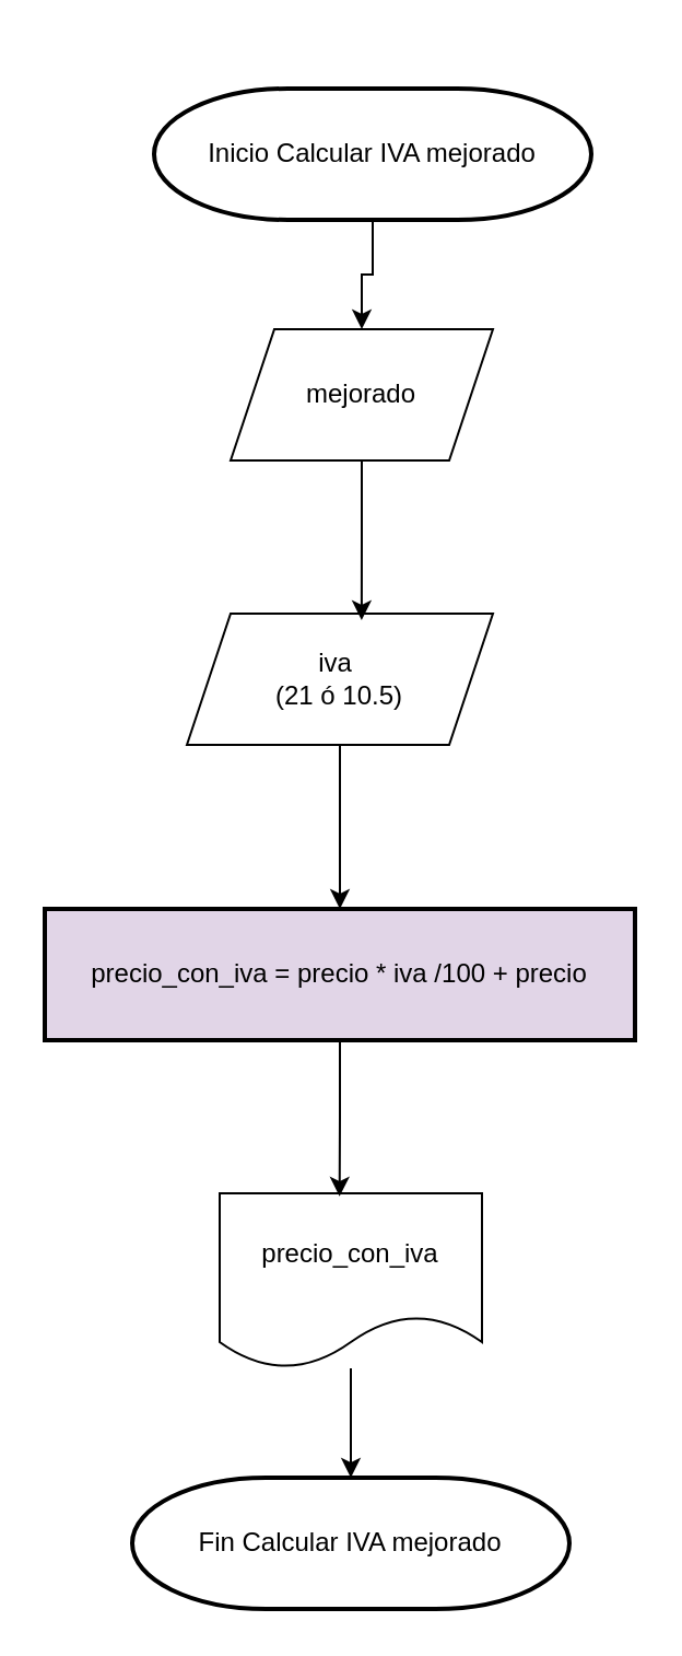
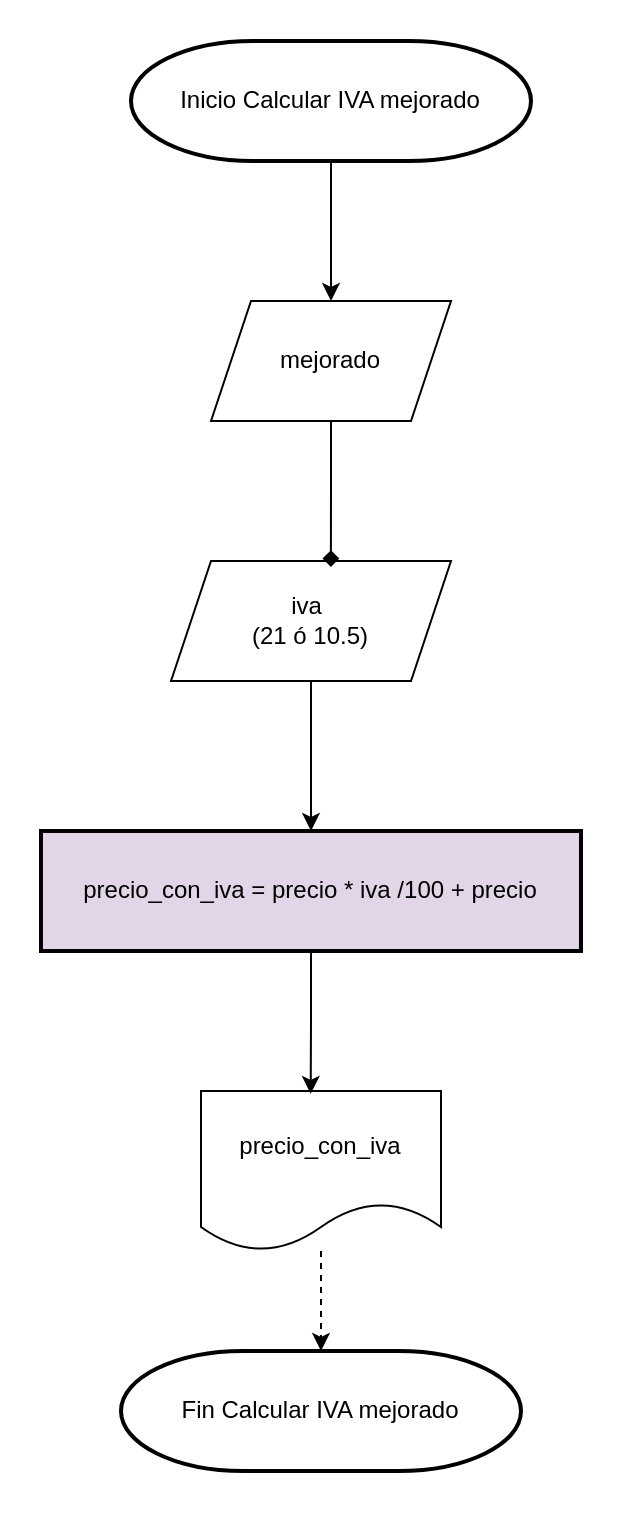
  <mxCell id="0" />
  <mxCell id="1" parent="0" />
  <mxCell id="2" style="edgeStyle=orthogonalEdgeStyle;rounded=0;orthogonalLoop=1;jettySize=auto;html=1;entryX=0.5;entryY=0;entryDx=0;entryDy=0;" edge="1" parent="1" source="3" target="5"><mxGeometry relative="1" as="geometry" /></mxCell>
- <mxCell id="3" value="Inicio Calcular IVA mejorado" style="strokeWidth=2;html=1;shape=mxgraph.flowchart.terminator;whiteSpace=wrap;" parent="1" vertex="1"><mxGeometry x="70" y="40" width="200" height="60" as="geometry" /></mxCell>
+ <mxCell id="3" value="Inicio Calcular IVA mejorado" style="strokeWidth=2;html=1;shape=mxgraph.flowchart.terminator;whiteSpace=wrap;" parent="1" vertex="1"><mxGeometry x="65" y="20" width="200" height="60" as="geometry" /></mxCell>
  <mxCell id="4" value="Fin Calcular IVA mejorado" style="strokeWidth=2;html=1;shape=mxgraph.flowchart.terminator;whiteSpace=wrap;" parent="1" vertex="1"><mxGeometry x="60" y="675" width="200" height="60" as="geometry" /></mxCell>
  <mxCell id="5" value="mejorado" style="shape=parallelogram;perimeter=parallelogramPerimeter;whiteSpace=wrap;html=1;fixedSize=1;" parent="1" vertex="1"><mxGeometry x="105" y="150" width="120" height="60" as="geometry" /></mxCell>
  <mxCell id="6" style="edgeStyle=orthogonalEdgeStyle;rounded=0;orthogonalLoop=1;jettySize=auto;html=1;entryX=0.5;entryY=0;entryDx=0;entryDy=0;" edge="1" parent="1" source="7" target="10"><mxGeometry relative="1" as="geometry" /></mxCell>
  <mxCell id="7" value="iva&amp;nbsp;&lt;div&gt;(21 ó 10.5)&lt;br&gt;&lt;/div&gt;" style="shape=parallelogram;perimeter=parallelogramPerimeter;whiteSpace=wrap;html=1;fixedSize=1;" parent="1" vertex="1"><mxGeometry x="85" y="280" width="140" height="60" as="geometry" /></mxCell>
  <mxCell id="8" value="precio_con_iva" style="shape=document;whiteSpace=wrap;html=1;boundedLbl=1;" parent="1" vertex="1"><mxGeometry x="100" y="545" width="120" height="80" as="geometry" /></mxCell>
- <mxCell id="9" style="edgeStyle=orthogonalEdgeStyle;rounded=0;orthogonalLoop=1;jettySize=auto;html=1;entryX=0.5;entryY=0;entryDx=0;entryDy=0;entryPerimeter=0;" parent="1" source="8" target="4" edge="1"><mxGeometry relative="1" as="geometry" /></mxCell>
+ <mxCell id="9" style="edgeStyle=orthogonalEdgeStyle;rounded=0;orthogonalLoop=1;jettySize=auto;html=1;entryX=0.5;entryY=0;entryDx=0;entryDy=0;entryPerimeter=0;dashed=1;" parent="1" source="8" target="4" edge="1"><mxGeometry relative="1" as="geometry" /></mxCell>
  <mxCell id="10" value="precio_con_iva = precio * iva /100 + precio" style="whiteSpace=wrap;html=1;strokeWidth=2;fillColor=#e1d5e7;" parent="1" vertex="1"><mxGeometry x="20" y="415" width="270" height="60" as="geometry" /></mxCell>
  <mxCell id="11" style="edgeStyle=orthogonalEdgeStyle;rounded=0;orthogonalLoop=1;jettySize=auto;html=1;entryX=0.457;entryY=0.018;entryDx=0;entryDy=0;entryPerimeter=0;" parent="1" source="10" target="8" edge="1"><mxGeometry relative="1" as="geometry" /></mxCell>
- <mxCell id="12" style="edgeStyle=orthogonalEdgeStyle;rounded=0;orthogonalLoop=1;jettySize=auto;html=1;entryX=0.571;entryY=0.05;entryDx=0;entryDy=0;entryPerimeter=0;" edge="1" parent="1" source="5" target="7"><mxGeometry relative="1" as="geometry" /></mxCell>
+ <mxCell id="12" style="edgeStyle=orthogonalEdgeStyle;rounded=0;orthogonalLoop=1;jettySize=auto;html=1;entryX=0.571;entryY=0.05;entryDx=0;entryDy=0;entryPerimeter=0;endArrow=diamond;" edge="1" parent="1" source="5" target="7"><mxGeometry relative="1" as="geometry" /></mxCell>
